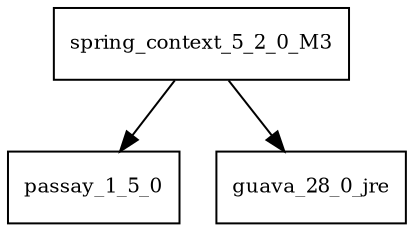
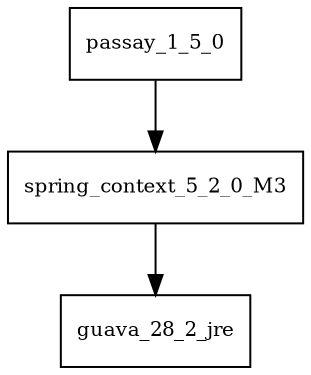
  digraph {
    node [fontsize=10.0 shape=box]
    passay_1_5_0
    spring_context_5_2_0_M3
-   guava_28_0_jre
-   spring_context_5_2_0_M3 -> passay_1_5_0
+   guava_28_0_jre [label=guava_28_2_jre]
+   passay_1_5_0 -> spring_context_5_2_0_M3
    spring_context_5_2_0_M3 -> guava_28_0_jre
  }
